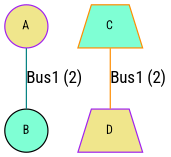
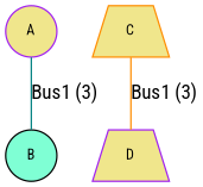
  graph {
    fontname="Roboto Condensed"
    node [color=purple fillcolor=khaki fontname="Roboto Condensed" fontsize=10 shape=circle style=filled]
    edge [fontname="Roboto Condensed"]
    n1 [label=A]
    n2 [color=black fillcolor=aquamarine label=B]
-   n3 [color=darkorange fillcolor=aquamarine label=C shape=trapezium]
+   n3 [color=darkorange label=C shape=trapezium]
    n4 [label=D shape=trapezium]
-   n1 -- n2 [color=teal label="Bus1 (2)"]
-   n3 -- n4 [color=darkorange label="Bus1 (2)"]
+   n1 -- n2 [color=teal label="Bus1 (3)"]
+   n3 -- n4 [color=darkorange label="Bus1 (3)"]
  }
